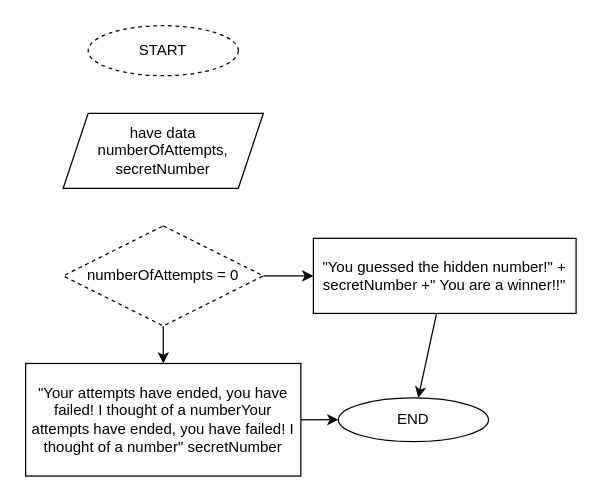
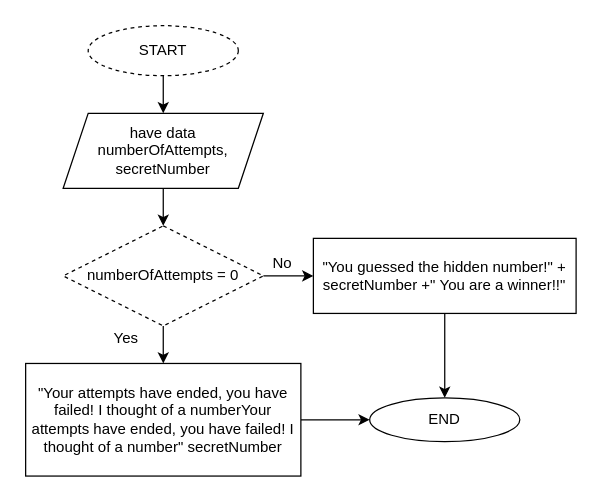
  <mxCell id="0" />
  <mxCell id="1" parent="0" />
+ <mxCell id="2" value="" style="edgeStyle=none;html=1;" edge="1" parent="1" source="3" target="5"><mxGeometry relative="1" as="geometry" /></mxCell>
  <mxCell id="3" value="START" style="ellipse;whiteSpace=wrap;html=1;dashed=1;" vertex="1" parent="1"><mxGeometry x="70" y="20" width="120" height="40" as="geometry" /></mxCell>
+ <mxCell id="4" value="" style="edgeStyle=none;html=1;" edge="1" parent="1" source="5" target="8"><mxGeometry relative="1" as="geometry" /></mxCell>
  <mxCell id="5" value="have data&lt;br&gt;numberOfAttempts,&lt;br&gt;secretNumber" style="shape=parallelogram;perimeter=parallelogramPerimeter;whiteSpace=wrap;html=1;fixedSize=1;" vertex="1" parent="1"><mxGeometry x="50" y="90" width="160" height="60" as="geometry" /></mxCell>
  <mxCell id="6" value="" style="edgeStyle=none;html=1;" edge="1" parent="1" source="8" target="10"><mxGeometry relative="1" as="geometry" /></mxCell>
  <mxCell id="7" value="" style="edgeStyle=none;html=1;" edge="1" parent="1" source="8" target="13"><mxGeometry relative="1" as="geometry" /></mxCell>
  <mxCell id="8" value="&lt;span&gt;numberOfAttempts = 0&lt;/span&gt;" style="rhombus;whiteSpace=wrap;html=1;dashed=1;" vertex="1" parent="1"><mxGeometry x="50" y="180" width="160" height="80" as="geometry" /></mxCell>
  <mxCell id="9" value="" style="edgeStyle=none;html=1;" edge="1" parent="1" source="10" target="15"><mxGeometry relative="1" as="geometry" /></mxCell>
  <mxCell id="10" value="&lt;span class=&quot;VIiyi&quot; lang=&quot;en&quot;&gt;&lt;span class=&quot;JLqJ4b ChMk0b&quot;&gt;&lt;span&gt;&quot;Your attempts have ended, you have failed!&lt;/span&gt;&lt;/span&gt; &lt;span class=&quot;JLqJ4b ChMk0b&quot;&gt;&lt;span&gt;I thought of a number&lt;/span&gt;&lt;/span&gt;&lt;/span&gt;&lt;span class=&quot;VIiyi&quot; lang=&quot;en&quot;&gt;&lt;span class=&quot;JLqJ4b ChMk0b&quot;&gt;&lt;span&gt;Your attempts have ended, you have failed!&lt;/span&gt;&lt;/span&gt; &lt;span class=&quot;JLqJ4b ChMk0b&quot;&gt;&lt;span&gt;I thought of a number&quot; secretNumber&lt;/span&gt;&lt;/span&gt;&lt;/span&gt;" style="whiteSpace=wrap;html=1;" vertex="1" parent="1"><mxGeometry x="20" y="290" width="220" height="90" as="geometry" /></mxCell>
+ <mxCell id="11" value="Yes" style="text;html=1;align=center;verticalAlign=middle;resizable=0;points=[];autosize=1;strokeColor=none;" vertex="1" parent="1"><mxGeometry x="80" y="260" width="40" height="20" as="geometry" /></mxCell>
  <mxCell id="12" value="" style="edgeStyle=none;html=1;" edge="1" parent="1" source="13" target="15"><mxGeometry relative="1" as="geometry" /></mxCell>
  <mxCell id="13" value="&quot;&lt;span class=&quot;VIiyi&quot; lang=&quot;en&quot;&gt;You guessed the hidden number!&lt;/span&gt;&quot; + secretNumber +&quot;&amp;nbsp;&lt;span class=&quot;VIiyi&quot; lang=&quot;en&quot;&gt;You are a winner!&lt;/span&gt;!&quot;" style="whiteSpace=wrap;html=1;" vertex="1" parent="1"><mxGeometry x="250" y="190" width="210" height="60" as="geometry" /></mxCell>
- <mxCell id="15" value="END" style="ellipse;whiteSpace=wrap;html=1;" vertex="1" parent="1"><mxGeometry x="270" y="317.5" width="120" height="35" as="geometry" /></mxCell>
+ <mxCell id="14" value="No" style="text;html=1;align=center;verticalAlign=middle;resizable=0;points=[];autosize=1;strokeColor=none;" vertex="1" parent="1"><mxGeometry x="210" y="200" width="30" height="20" as="geometry" /></mxCell>
+ <mxCell id="15" value="END" style="ellipse;whiteSpace=wrap;html=1;" vertex="1" parent="1"><mxGeometry x="295" y="317.5" width="120" height="35" as="geometry" /></mxCell>
